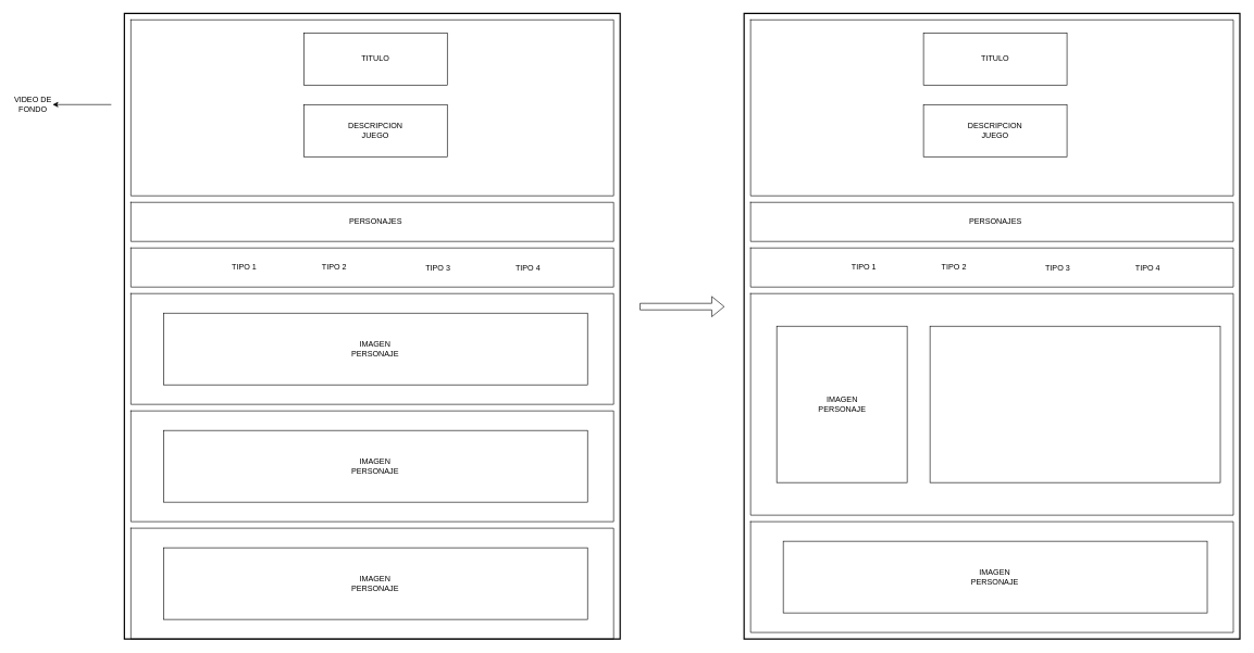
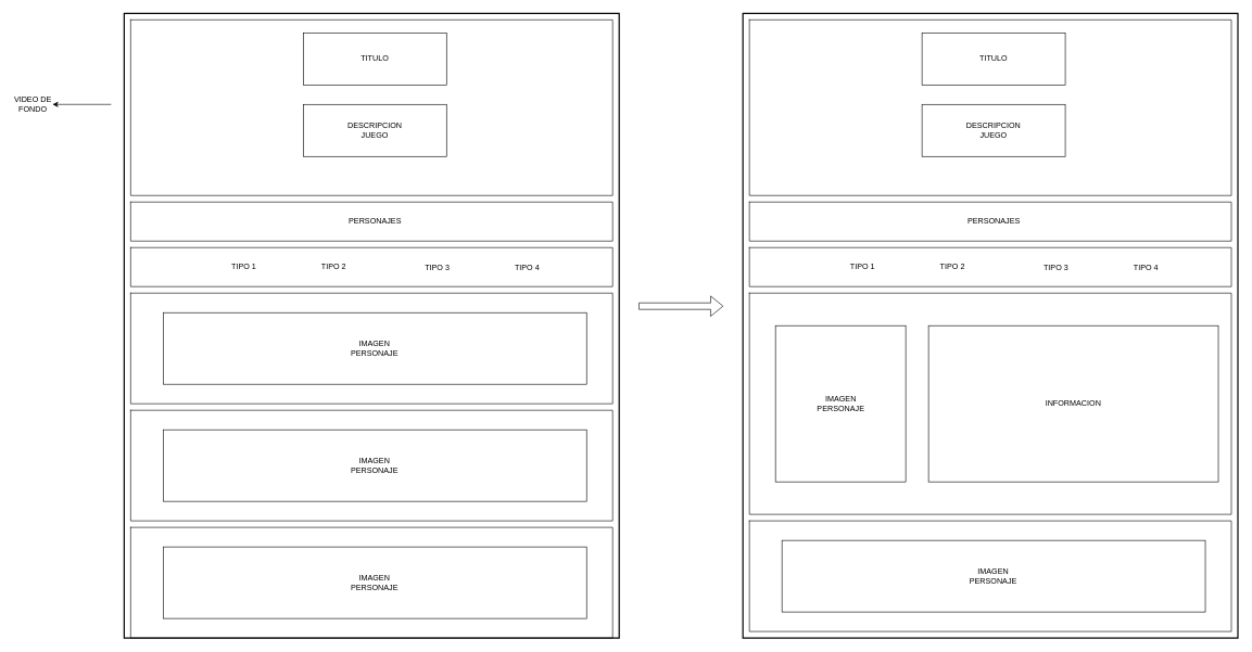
  <mxCell id="0" />
  <mxCell id="1" parent="0" />
  <mxCell id="2" value="" style="shape=table;startSize=0;container=1;collapsible=0;childLayout=tableLayout;fillColor=none;strokeColor=default;rounded=0;strokeWidth=2;" parent="1" vertex="1"><mxGeometry x="190" y="20" width="760" height="960" as="geometry" /></mxCell>
  <mxCell id="3" value="" style="shape=tableRow;horizontal=0;startSize=0;swimlaneHead=0;swimlaneBody=0;top=0;left=0;bottom=0;right=0;collapsible=0;dropTarget=0;fillColor=none;points=[[0,0.5],[1,0.5]];portConstraint=eastwest;" parent="2" vertex="1"><mxGeometry width="760" height="960" as="geometry" /></mxCell>
  <mxCell id="4" value="" style="shape=partialRectangle;html=1;whiteSpace=wrap;connectable=0;overflow=hidden;fillColor=none;top=0;left=0;bottom=0;right=0;pointerEvents=1;" parent="3" vertex="1"><mxGeometry width="760" height="960" as="geometry"><mxRectangle width="760" height="960" as="alternateBounds" /></mxGeometry></mxCell>
  <mxCell id="5" value="" style="shape=table;startSize=0;container=1;collapsible=0;childLayout=tableLayout;rounded=0;strokeColor=default;strokeWidth=1;fillColor=none;" parent="1" vertex="1"><mxGeometry x="200" y="30" width="740" height="270" as="geometry" /></mxCell>
  <mxCell id="6" value="" style="shape=tableRow;horizontal=0;startSize=0;swimlaneHead=0;swimlaneBody=0;top=0;left=0;bottom=0;right=0;collapsible=0;dropTarget=0;fillColor=none;points=[[0,0.5],[1,0.5]];portConstraint=eastwest;rounded=0;strokeColor=default;strokeWidth=2;" parent="5" vertex="1"><mxGeometry width="740" height="270" as="geometry" /></mxCell>
  <mxCell id="7" value="" style="shape=partialRectangle;html=1;whiteSpace=wrap;connectable=0;overflow=hidden;fillColor=none;top=0;left=0;bottom=0;right=0;pointerEvents=1;rounded=0;strokeColor=default;strokeWidth=2;" parent="6" vertex="1"><mxGeometry width="740" height="270" as="geometry"><mxRectangle width="740" height="270" as="alternateBounds" /></mxGeometry></mxCell>
  <mxCell id="8" value="" style="group" vertex="1" connectable="0" parent="1"><mxGeometry x="465" y="50" width="220" height="190" as="geometry" /></mxCell>
  <mxCell id="9" value="" style="group" vertex="1" connectable="0" parent="8"><mxGeometry width="220" height="80" as="geometry" /></mxCell>
  <mxCell id="10" value="" style="rounded=0;whiteSpace=wrap;html=1;fillColor=none;" vertex="1" parent="9"><mxGeometry width="220" height="80" as="geometry" /></mxCell>
  <mxCell id="11" value="TITULO" style="text;html=1;strokeColor=none;fillColor=none;align=center;verticalAlign=middle;whiteSpace=wrap;rounded=0;" vertex="1" parent="9"><mxGeometry x="80" y="25" width="60" height="30" as="geometry" /></mxCell>
  <mxCell id="12" value="" style="group" vertex="1" connectable="0" parent="8"><mxGeometry y="110" width="220" height="80" as="geometry" /></mxCell>
  <mxCell id="13" value="" style="rounded=0;whiteSpace=wrap;html=1;fillColor=none;" vertex="1" parent="12"><mxGeometry width="220" height="80" as="geometry" /></mxCell>
  <mxCell id="14" value="DESCRIPCION JUEGO" style="text;html=1;strokeColor=none;fillColor=none;align=center;verticalAlign=middle;whiteSpace=wrap;rounded=0;" vertex="1" parent="12"><mxGeometry x="80" y="25" width="60" height="30" as="geometry" /></mxCell>
  <mxCell id="15" value="" style="endArrow=classic;html=1;" edge="1" parent="1" target="16"><mxGeometry width="50" height="50" relative="1" as="geometry"><mxPoint x="170" y="160" as="sourcePoint" /><mxPoint x="80" y="160" as="targetPoint" /></mxGeometry></mxCell>
  <mxCell id="16" value="VIDEO DE FONDO" style="text;html=1;strokeColor=none;fillColor=none;align=center;verticalAlign=middle;whiteSpace=wrap;rounded=0;" vertex="1" parent="1"><mxGeometry x="20" y="145" width="60" height="30" as="geometry" /></mxCell>
  <mxCell id="17" value="" style="shape=table;startSize=0;container=1;collapsible=0;childLayout=tableLayout;rounded=0;strokeColor=default;strokeWidth=1;fillColor=none;" vertex="1" parent="1"><mxGeometry x="200" y="310" width="740" height="60" as="geometry" /></mxCell>
  <mxCell id="18" value="" style="shape=tableRow;horizontal=0;startSize=0;swimlaneHead=0;swimlaneBody=0;top=0;left=0;bottom=0;right=0;collapsible=0;dropTarget=0;fillColor=none;points=[[0,0.5],[1,0.5]];portConstraint=eastwest;rounded=0;strokeColor=default;strokeWidth=2;" vertex="1" parent="17"><mxGeometry width="740" height="60" as="geometry" /></mxCell>
  <mxCell id="19" value="" style="shape=partialRectangle;html=1;whiteSpace=wrap;connectable=0;overflow=hidden;fillColor=none;top=0;left=0;bottom=0;right=0;pointerEvents=1;rounded=0;strokeColor=default;strokeWidth=2;" vertex="1" parent="18"><mxGeometry width="740" height="60" as="geometry"><mxRectangle width="740" height="60" as="alternateBounds" /></mxGeometry></mxCell>
  <mxCell id="20" value="PERSONAJES" style="text;html=1;strokeColor=none;fillColor=none;align=center;verticalAlign=middle;whiteSpace=wrap;rounded=0;" vertex="1" parent="1"><mxGeometry x="478" y="325" width="195" height="30" as="geometry" /></mxCell>
  <mxCell id="21" value="" style="shape=table;startSize=0;container=1;collapsible=0;childLayout=tableLayout;rounded=0;strokeColor=default;strokeWidth=1;fillColor=none;" vertex="1" parent="1"><mxGeometry x="200" y="380" width="740" height="60" as="geometry" /></mxCell>
  <mxCell id="22" value="" style="shape=tableRow;horizontal=0;startSize=0;swimlaneHead=0;swimlaneBody=0;top=0;left=0;bottom=0;right=0;collapsible=0;dropTarget=0;fillColor=none;points=[[0,0.5],[1,0.5]];portConstraint=eastwest;rounded=0;strokeColor=default;strokeWidth=2;" vertex="1" parent="21"><mxGeometry width="740" height="60" as="geometry" /></mxCell>
  <mxCell id="23" value="" style="shape=partialRectangle;html=1;whiteSpace=wrap;connectable=0;overflow=hidden;fillColor=none;top=0;left=0;bottom=0;right=0;pointerEvents=1;rounded=0;strokeColor=default;strokeWidth=2;" vertex="1" parent="22"><mxGeometry width="740" height="60" as="geometry"><mxRectangle width="740" height="60" as="alternateBounds" /></mxGeometry></mxCell>
  <mxCell id="24" value="TIPO 1" style="text;html=1;strokeColor=none;fillColor=none;align=center;verticalAlign=middle;whiteSpace=wrap;rounded=0;" vertex="1" parent="1"><mxGeometry x="313" y="395" width="122" height="30" as="geometry" /></mxCell>
  <mxCell id="25" value="TIPO 2" style="text;html=1;strokeColor=none;fillColor=none;align=center;verticalAlign=middle;whiteSpace=wrap;rounded=0;" vertex="1" parent="1"><mxGeometry x="451" y="395" width="122" height="30" as="geometry" /></mxCell>
  <mxCell id="26" value="TIPO 4" style="text;html=1;strokeColor=none;fillColor=none;align=center;verticalAlign=middle;whiteSpace=wrap;rounded=0;" vertex="1" parent="1"><mxGeometry x="748" y="396" width="122" height="30" as="geometry" /></mxCell>
  <mxCell id="27" value="TIPO 3" style="text;html=1;strokeColor=none;fillColor=none;align=center;verticalAlign=middle;whiteSpace=wrap;rounded=0;" vertex="1" parent="1"><mxGeometry x="610" y="396" width="122" height="30" as="geometry" /></mxCell>
  <mxCell id="28" value="" style="shape=table;startSize=0;container=1;collapsible=0;childLayout=tableLayout;fillColor=none;strokeColor=default;rounded=0;strokeWidth=2;" vertex="1" parent="1"><mxGeometry x="1140" y="20" width="760" height="960" as="geometry" /></mxCell>
  <mxCell id="29" value="" style="shape=tableRow;horizontal=0;startSize=0;swimlaneHead=0;swimlaneBody=0;top=0;left=0;bottom=0;right=0;collapsible=0;dropTarget=0;fillColor=none;points=[[0,0.5],[1,0.5]];portConstraint=eastwest;" vertex="1" parent="28"><mxGeometry width="760" height="960" as="geometry" /></mxCell>
  <mxCell id="30" value="" style="shape=partialRectangle;html=1;whiteSpace=wrap;connectable=0;overflow=hidden;fillColor=none;top=0;left=0;bottom=0;right=0;pointerEvents=1;" vertex="1" parent="29"><mxGeometry width="760" height="960" as="geometry"><mxRectangle width="760" height="960" as="alternateBounds" /></mxGeometry></mxCell>
  <mxCell id="31" value="" style="shape=table;startSize=0;container=1;collapsible=0;childLayout=tableLayout;rounded=0;strokeColor=default;strokeWidth=1;fillColor=none;" vertex="1" parent="1"><mxGeometry x="1150" y="30" width="740" height="270" as="geometry" /></mxCell>
  <mxCell id="32" value="" style="shape=tableRow;horizontal=0;startSize=0;swimlaneHead=0;swimlaneBody=0;top=0;left=0;bottom=0;right=0;collapsible=0;dropTarget=0;fillColor=none;points=[[0,0.5],[1,0.5]];portConstraint=eastwest;rounded=0;strokeColor=default;strokeWidth=2;" vertex="1" parent="31"><mxGeometry width="740" height="270" as="geometry" /></mxCell>
  <mxCell id="33" value="" style="shape=partialRectangle;html=1;whiteSpace=wrap;connectable=0;overflow=hidden;fillColor=none;top=0;left=0;bottom=0;right=0;pointerEvents=1;rounded=0;strokeColor=default;strokeWidth=2;" vertex="1" parent="32"><mxGeometry width="740" height="270" as="geometry"><mxRectangle width="740" height="270" as="alternateBounds" /></mxGeometry></mxCell>
  <mxCell id="34" value="" style="group" vertex="1" connectable="0" parent="1"><mxGeometry x="1415" y="50" width="220" height="190" as="geometry" /></mxCell>
  <mxCell id="35" value="" style="group" vertex="1" connectable="0" parent="34"><mxGeometry width="220" height="80" as="geometry" /></mxCell>
  <mxCell id="36" value="" style="rounded=0;whiteSpace=wrap;html=1;fillColor=none;" vertex="1" parent="35"><mxGeometry width="220" height="80" as="geometry" /></mxCell>
  <mxCell id="37" value="TITULO" style="text;html=1;strokeColor=none;fillColor=none;align=center;verticalAlign=middle;whiteSpace=wrap;rounded=0;" vertex="1" parent="35"><mxGeometry x="80" y="25" width="60" height="30" as="geometry" /></mxCell>
  <mxCell id="38" value="" style="group" vertex="1" connectable="0" parent="34"><mxGeometry y="110" width="220" height="80" as="geometry" /></mxCell>
  <mxCell id="39" value="" style="rounded=0;whiteSpace=wrap;html=1;fillColor=none;" vertex="1" parent="38"><mxGeometry width="220" height="80" as="geometry" /></mxCell>
  <mxCell id="40" value="DESCRIPCION JUEGO" style="text;html=1;strokeColor=none;fillColor=none;align=center;verticalAlign=middle;whiteSpace=wrap;rounded=0;" vertex="1" parent="38"><mxGeometry x="80" y="25" width="60" height="30" as="geometry" /></mxCell>
  <mxCell id="41" value="" style="shape=table;startSize=0;container=1;collapsible=0;childLayout=tableLayout;rounded=0;strokeColor=default;strokeWidth=1;fillColor=none;" vertex="1" parent="1"><mxGeometry x="1150" y="310" width="740" height="60" as="geometry" /></mxCell>
  <mxCell id="42" value="" style="shape=tableRow;horizontal=0;startSize=0;swimlaneHead=0;swimlaneBody=0;top=0;left=0;bottom=0;right=0;collapsible=0;dropTarget=0;fillColor=none;points=[[0,0.5],[1,0.5]];portConstraint=eastwest;rounded=0;strokeColor=default;strokeWidth=2;" vertex="1" parent="41"><mxGeometry width="740" height="60" as="geometry" /></mxCell>
  <mxCell id="43" value="" style="shape=partialRectangle;html=1;whiteSpace=wrap;connectable=0;overflow=hidden;fillColor=none;top=0;left=0;bottom=0;right=0;pointerEvents=1;rounded=0;strokeColor=default;strokeWidth=2;" vertex="1" parent="42"><mxGeometry width="740" height="60" as="geometry"><mxRectangle width="740" height="60" as="alternateBounds" /></mxGeometry></mxCell>
  <mxCell id="44" value="PERSONAJES" style="text;html=1;strokeColor=none;fillColor=none;align=center;verticalAlign=middle;whiteSpace=wrap;rounded=0;" vertex="1" parent="1"><mxGeometry x="1428" y="325" width="195" height="30" as="geometry" /></mxCell>
  <mxCell id="45" value="" style="shape=table;startSize=0;container=1;collapsible=0;childLayout=tableLayout;rounded=0;strokeColor=default;strokeWidth=1;fillColor=none;" vertex="1" parent="1"><mxGeometry x="1150" y="380" width="740" height="60" as="geometry" /></mxCell>
  <mxCell id="46" value="" style="shape=tableRow;horizontal=0;startSize=0;swimlaneHead=0;swimlaneBody=0;top=0;left=0;bottom=0;right=0;collapsible=0;dropTarget=0;fillColor=none;points=[[0,0.5],[1,0.5]];portConstraint=eastwest;rounded=0;strokeColor=default;strokeWidth=2;" vertex="1" parent="45"><mxGeometry width="740" height="60" as="geometry" /></mxCell>
  <mxCell id="47" value="" style="shape=partialRectangle;html=1;whiteSpace=wrap;connectable=0;overflow=hidden;fillColor=none;top=0;left=0;bottom=0;right=0;pointerEvents=1;rounded=0;strokeColor=default;strokeWidth=2;" vertex="1" parent="46"><mxGeometry width="740" height="60" as="geometry"><mxRectangle width="740" height="60" as="alternateBounds" /></mxGeometry></mxCell>
  <mxCell id="48" value="TIPO 1" style="text;html=1;strokeColor=none;fillColor=none;align=center;verticalAlign=middle;whiteSpace=wrap;rounded=0;" vertex="1" parent="1"><mxGeometry x="1263" y="395" width="122" height="30" as="geometry" /></mxCell>
  <mxCell id="49" value="TIPO 2" style="text;html=1;strokeColor=none;fillColor=none;align=center;verticalAlign=middle;whiteSpace=wrap;rounded=0;" vertex="1" parent="1"><mxGeometry x="1401" y="395" width="122" height="30" as="geometry" /></mxCell>
  <mxCell id="50" value="TIPO 4" style="text;html=1;strokeColor=none;fillColor=none;align=center;verticalAlign=middle;whiteSpace=wrap;rounded=0;" vertex="1" parent="1"><mxGeometry x="1698" y="396" width="122" height="30" as="geometry" /></mxCell>
  <mxCell id="51" value="TIPO 3" style="text;html=1;strokeColor=none;fillColor=none;align=center;verticalAlign=middle;whiteSpace=wrap;rounded=0;" vertex="1" parent="1"><mxGeometry x="1560" y="396" width="122" height="30" as="geometry" /></mxCell>
  <mxCell id="52" value="" style="shape=table;startSize=0;container=1;collapsible=0;childLayout=tableLayout;rounded=0;strokeColor=default;strokeWidth=1;fillColor=none;" vertex="1" parent="1"><mxGeometry x="1150" y="450" width="740" height="340" as="geometry" /></mxCell>
  <mxCell id="53" value="" style="shape=tableRow;horizontal=0;startSize=0;swimlaneHead=0;swimlaneBody=0;top=0;left=0;bottom=0;right=0;collapsible=0;dropTarget=0;fillColor=none;points=[[0,0.5],[1,0.5]];portConstraint=eastwest;rounded=0;strokeColor=default;strokeWidth=2;" vertex="1" parent="52"><mxGeometry width="740" height="340" as="geometry" /></mxCell>
  <mxCell id="54" value="" style="shape=partialRectangle;html=1;whiteSpace=wrap;connectable=0;overflow=hidden;fillColor=none;top=0;left=0;bottom=0;right=0;pointerEvents=1;rounded=0;strokeColor=default;strokeWidth=2;" vertex="1" parent="53"><mxGeometry width="740" height="340" as="geometry"><mxRectangle width="740" height="340" as="alternateBounds" /></mxGeometry></mxCell>
  <mxCell id="55" value="" style="group" vertex="1" connectable="0" parent="1"><mxGeometry x="1190" y="500" width="200" height="240" as="geometry" /></mxCell>
  <mxCell id="56" value="" style="rounded=0;whiteSpace=wrap;html=1;fillColor=none;" vertex="1" parent="55"><mxGeometry width="200" height="240" as="geometry" /></mxCell>
  <mxCell id="57" value="IMAGEN&lt;br&gt;PERSONAJE" style="text;html=1;strokeColor=none;fillColor=none;align=center;verticalAlign=middle;whiteSpace=wrap;rounded=0;" vertex="1" parent="55"><mxGeometry x="72.727" y="75" width="54.545" height="90" as="geometry" /></mxCell>
  <mxCell id="58" value="" style="group" vertex="1" connectable="0" parent="1"><mxGeometry x="1425" y="500" width="445" height="240" as="geometry" /></mxCell>
  <mxCell id="59" value="" style="rounded=0;whiteSpace=wrap;html=1;fillColor=none;" vertex="1" parent="58"><mxGeometry width="445" height="240" as="geometry" /></mxCell>
+ <mxCell id="60" value="INFORMACION" style="text;html=1;strokeColor=none;fillColor=none;align=center;verticalAlign=middle;whiteSpace=wrap;rounded=0;" vertex="1" parent="58"><mxGeometry x="161.818" y="75" width="121.364" height="90" as="geometry" /></mxCell>
  <mxCell id="61" value="" style="shape=flexArrow;endArrow=classic;html=1;" edge="1" parent="1"><mxGeometry width="50" height="50" relative="1" as="geometry"><mxPoint x="980" y="470" as="sourcePoint" /><mxPoint x="1110" y="470" as="targetPoint" /></mxGeometry></mxCell>
  <mxCell id="62" value="" style="group" vertex="1" connectable="0" parent="1"><mxGeometry x="200" y="450" width="740" height="170" as="geometry" /></mxCell>
  <mxCell id="63" value="" style="shape=table;startSize=0;container=1;collapsible=0;childLayout=tableLayout;rounded=0;strokeColor=default;strokeWidth=1;fillColor=none;" vertex="1" parent="62"><mxGeometry width="740" height="170" as="geometry" /></mxCell>
  <mxCell id="64" value="" style="shape=tableRow;horizontal=0;startSize=0;swimlaneHead=0;swimlaneBody=0;top=0;left=0;bottom=0;right=0;collapsible=0;dropTarget=0;fillColor=none;points=[[0,0.5],[1,0.5]];portConstraint=eastwest;rounded=0;strokeColor=default;strokeWidth=2;" vertex="1" parent="63"><mxGeometry width="740" height="170" as="geometry" /></mxCell>
  <mxCell id="65" value="" style="shape=partialRectangle;html=1;whiteSpace=wrap;connectable=0;overflow=hidden;fillColor=none;top=0;left=0;bottom=0;right=0;pointerEvents=1;rounded=0;strokeColor=default;strokeWidth=2;" vertex="1" parent="64"><mxGeometry width="740" height="170" as="geometry"><mxRectangle width="740" height="170" as="alternateBounds" /></mxGeometry></mxCell>
  <mxCell id="66" value="" style="group" vertex="1" connectable="0" parent="62"><mxGeometry x="50" y="30" width="650" height="110" as="geometry" /></mxCell>
  <mxCell id="67" value="" style="rounded=0;whiteSpace=wrap;html=1;fillColor=none;" vertex="1" parent="66"><mxGeometry width="650" height="110.0" as="geometry" /></mxCell>
  <mxCell id="68" value="IMAGEN&lt;br&gt;PERSONAJE" style="text;html=1;strokeColor=none;fillColor=none;align=center;verticalAlign=middle;whiteSpace=wrap;rounded=0;" vertex="1" parent="66"><mxGeometry x="236.364" y="34.375" width="177.273" height="41.25" as="geometry" /></mxCell>
  <mxCell id="69" value="" style="group" vertex="1" connectable="0" parent="1"><mxGeometry x="200" y="630" width="740" height="170" as="geometry" /></mxCell>
  <mxCell id="70" value="" style="shape=table;startSize=0;container=1;collapsible=0;childLayout=tableLayout;rounded=0;strokeColor=default;strokeWidth=1;fillColor=none;" vertex="1" parent="69"><mxGeometry width="740" height="170" as="geometry" /></mxCell>
  <mxCell id="71" value="" style="shape=tableRow;horizontal=0;startSize=0;swimlaneHead=0;swimlaneBody=0;top=0;left=0;bottom=0;right=0;collapsible=0;dropTarget=0;fillColor=none;points=[[0,0.5],[1,0.5]];portConstraint=eastwest;rounded=0;strokeColor=default;strokeWidth=2;" vertex="1" parent="70"><mxGeometry width="740" height="170" as="geometry" /></mxCell>
  <mxCell id="72" value="" style="shape=partialRectangle;html=1;whiteSpace=wrap;connectable=0;overflow=hidden;fillColor=none;top=0;left=0;bottom=0;right=0;pointerEvents=1;rounded=0;strokeColor=default;strokeWidth=2;" vertex="1" parent="71"><mxGeometry width="740" height="170" as="geometry"><mxRectangle width="740" height="170" as="alternateBounds" /></mxGeometry></mxCell>
  <mxCell id="73" value="" style="group" vertex="1" connectable="0" parent="69"><mxGeometry x="50" y="30" width="650" height="110" as="geometry" /></mxCell>
  <mxCell id="74" value="" style="rounded=0;whiteSpace=wrap;html=1;fillColor=none;" vertex="1" parent="73"><mxGeometry width="650" height="110.0" as="geometry" /></mxCell>
  <mxCell id="75" value="IMAGEN&lt;br&gt;PERSONAJE" style="text;html=1;strokeColor=none;fillColor=none;align=center;verticalAlign=middle;whiteSpace=wrap;rounded=0;" vertex="1" parent="73"><mxGeometry x="236.364" y="34.375" width="177.273" height="41.25" as="geometry" /></mxCell>
  <mxCell id="76" value="" style="group" vertex="1" connectable="0" parent="1"><mxGeometry x="200" y="810" width="740" height="170" as="geometry" /></mxCell>
  <mxCell id="77" value="" style="shape=table;startSize=0;container=1;collapsible=0;childLayout=tableLayout;rounded=0;strokeColor=default;strokeWidth=1;fillColor=none;" vertex="1" parent="76"><mxGeometry width="740" height="170" as="geometry" /></mxCell>
  <mxCell id="78" value="" style="shape=tableRow;horizontal=0;startSize=0;swimlaneHead=0;swimlaneBody=0;top=0;left=0;bottom=0;right=0;collapsible=0;dropTarget=0;fillColor=none;points=[[0,0.5],[1,0.5]];portConstraint=eastwest;rounded=0;strokeColor=default;strokeWidth=2;" vertex="1" parent="77"><mxGeometry width="740" height="170" as="geometry" /></mxCell>
  <mxCell id="79" value="" style="shape=partialRectangle;html=1;whiteSpace=wrap;connectable=0;overflow=hidden;fillColor=none;top=0;left=0;bottom=0;right=0;pointerEvents=1;rounded=0;strokeColor=default;strokeWidth=2;" vertex="1" parent="78"><mxGeometry width="740" height="170" as="geometry"><mxRectangle width="740" height="170" as="alternateBounds" /></mxGeometry></mxCell>
  <mxCell id="80" value="" style="group" vertex="1" connectable="0" parent="76"><mxGeometry x="50" y="30" width="650" height="110" as="geometry" /></mxCell>
  <mxCell id="81" value="" style="rounded=0;whiteSpace=wrap;html=1;fillColor=none;" vertex="1" parent="80"><mxGeometry width="650" height="110.0" as="geometry" /></mxCell>
  <mxCell id="82" value="IMAGEN&lt;br&gt;PERSONAJE" style="text;html=1;strokeColor=none;fillColor=none;align=center;verticalAlign=middle;whiteSpace=wrap;rounded=0;" vertex="1" parent="80"><mxGeometry x="236.364" y="34.375" width="177.273" height="41.25" as="geometry" /></mxCell>
  <mxCell id="83" value="" style="group" vertex="1" connectable="0" parent="1"><mxGeometry x="1150" y="800" width="740" height="170" as="geometry" /></mxCell>
  <mxCell id="84" value="" style="shape=table;startSize=0;container=1;collapsible=0;childLayout=tableLayout;rounded=0;strokeColor=default;strokeWidth=1;fillColor=none;" vertex="1" parent="83"><mxGeometry width="740" height="170" as="geometry" /></mxCell>
  <mxCell id="85" value="" style="shape=tableRow;horizontal=0;startSize=0;swimlaneHead=0;swimlaneBody=0;top=0;left=0;bottom=0;right=0;collapsible=0;dropTarget=0;fillColor=none;points=[[0,0.5],[1,0.5]];portConstraint=eastwest;rounded=0;strokeColor=default;strokeWidth=2;" vertex="1" parent="84"><mxGeometry width="740" height="170" as="geometry" /></mxCell>
  <mxCell id="86" value="" style="shape=partialRectangle;html=1;whiteSpace=wrap;connectable=0;overflow=hidden;fillColor=none;top=0;left=0;bottom=0;right=0;pointerEvents=1;rounded=0;strokeColor=default;strokeWidth=2;" vertex="1" parent="85"><mxGeometry width="740" height="170" as="geometry"><mxRectangle width="740" height="170" as="alternateBounds" /></mxGeometry></mxCell>
  <mxCell id="87" value="" style="group" vertex="1" connectable="0" parent="83"><mxGeometry x="50" y="30" width="650" height="110" as="geometry" /></mxCell>
  <mxCell id="88" value="" style="rounded=0;whiteSpace=wrap;html=1;fillColor=none;" vertex="1" parent="87"><mxGeometry width="650" height="110.0" as="geometry" /></mxCell>
  <mxCell id="89" value="IMAGEN&lt;br&gt;PERSONAJE" style="text;html=1;strokeColor=none;fillColor=none;align=center;verticalAlign=middle;whiteSpace=wrap;rounded=0;" vertex="1" parent="87"><mxGeometry x="236.364" y="34.375" width="177.273" height="41.25" as="geometry" /></mxCell>
